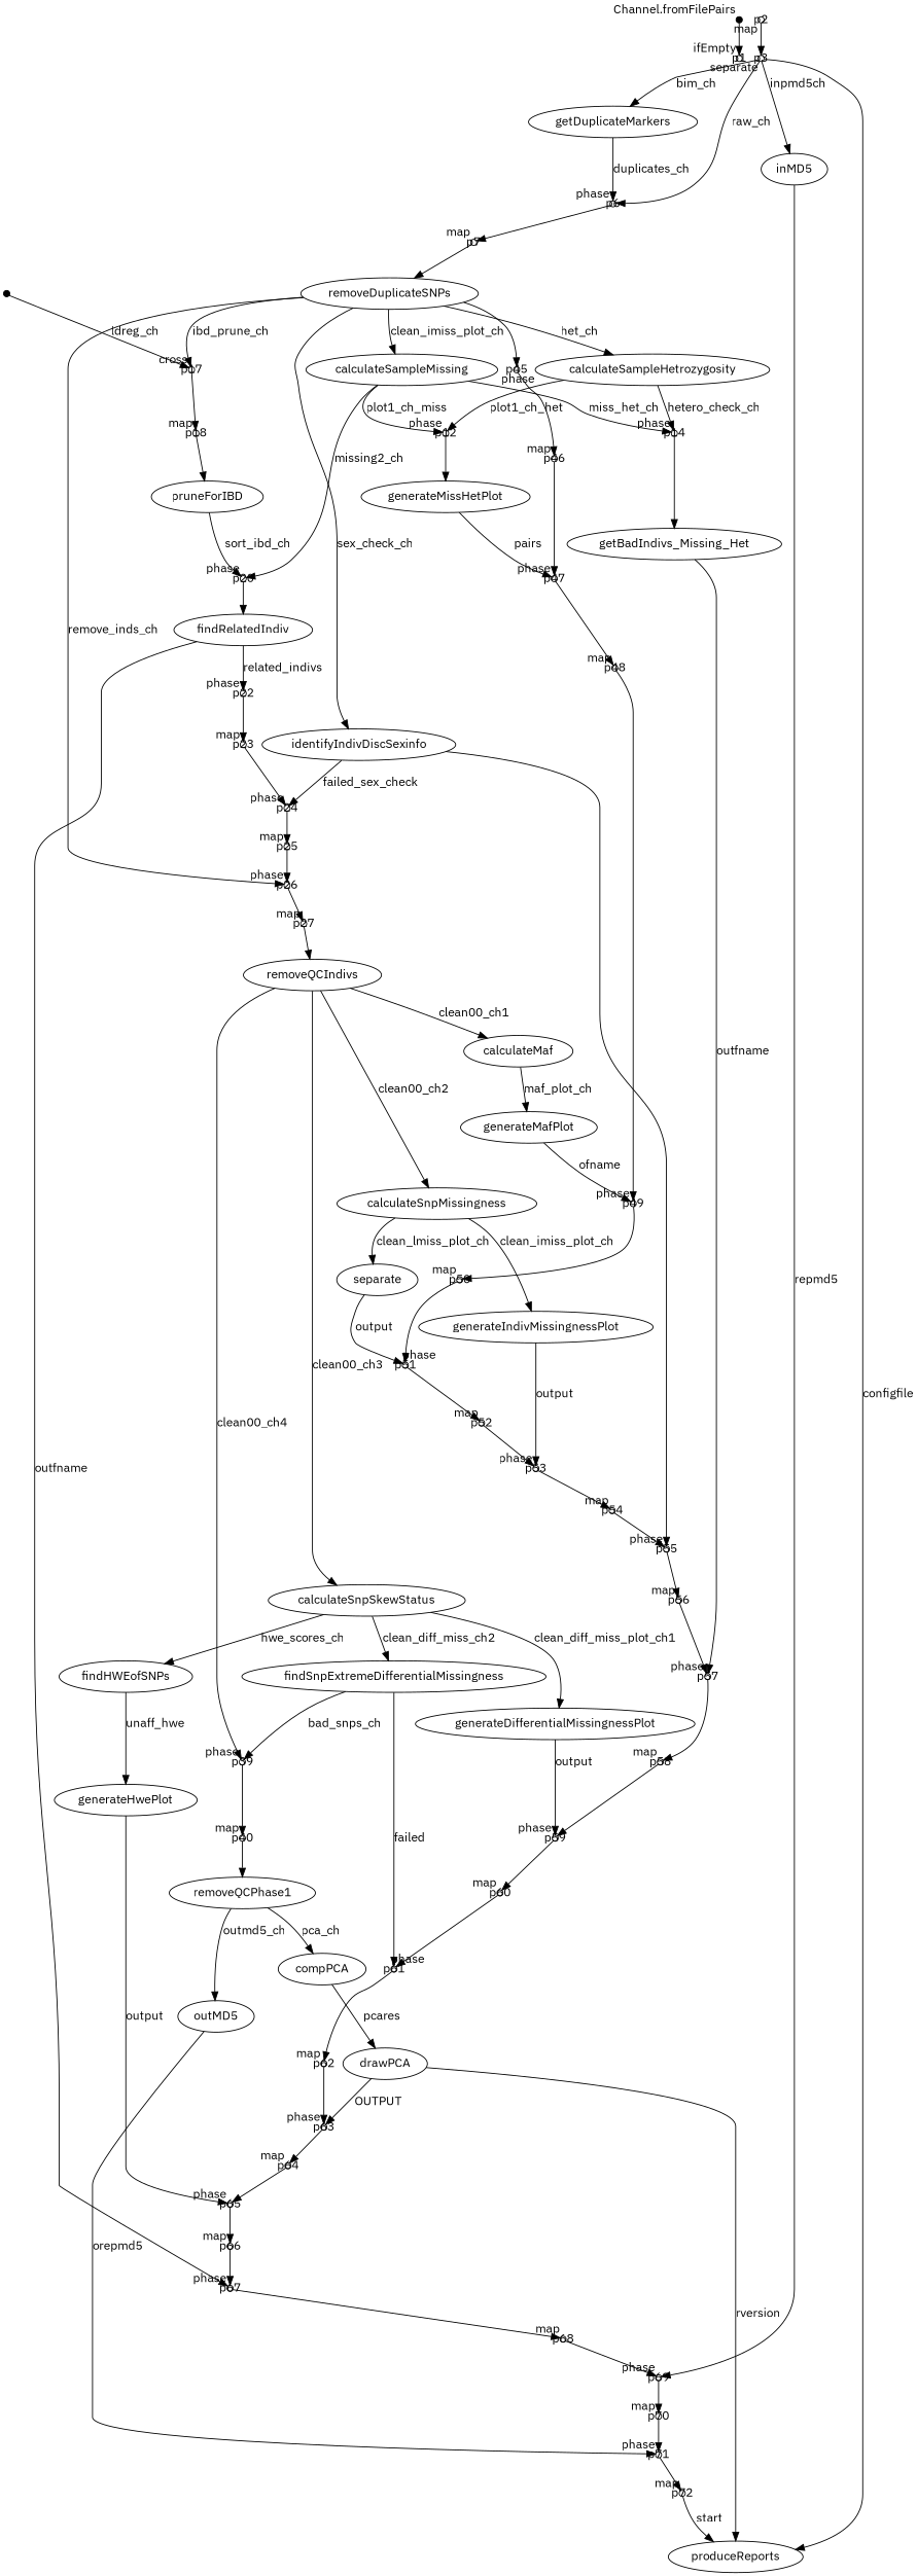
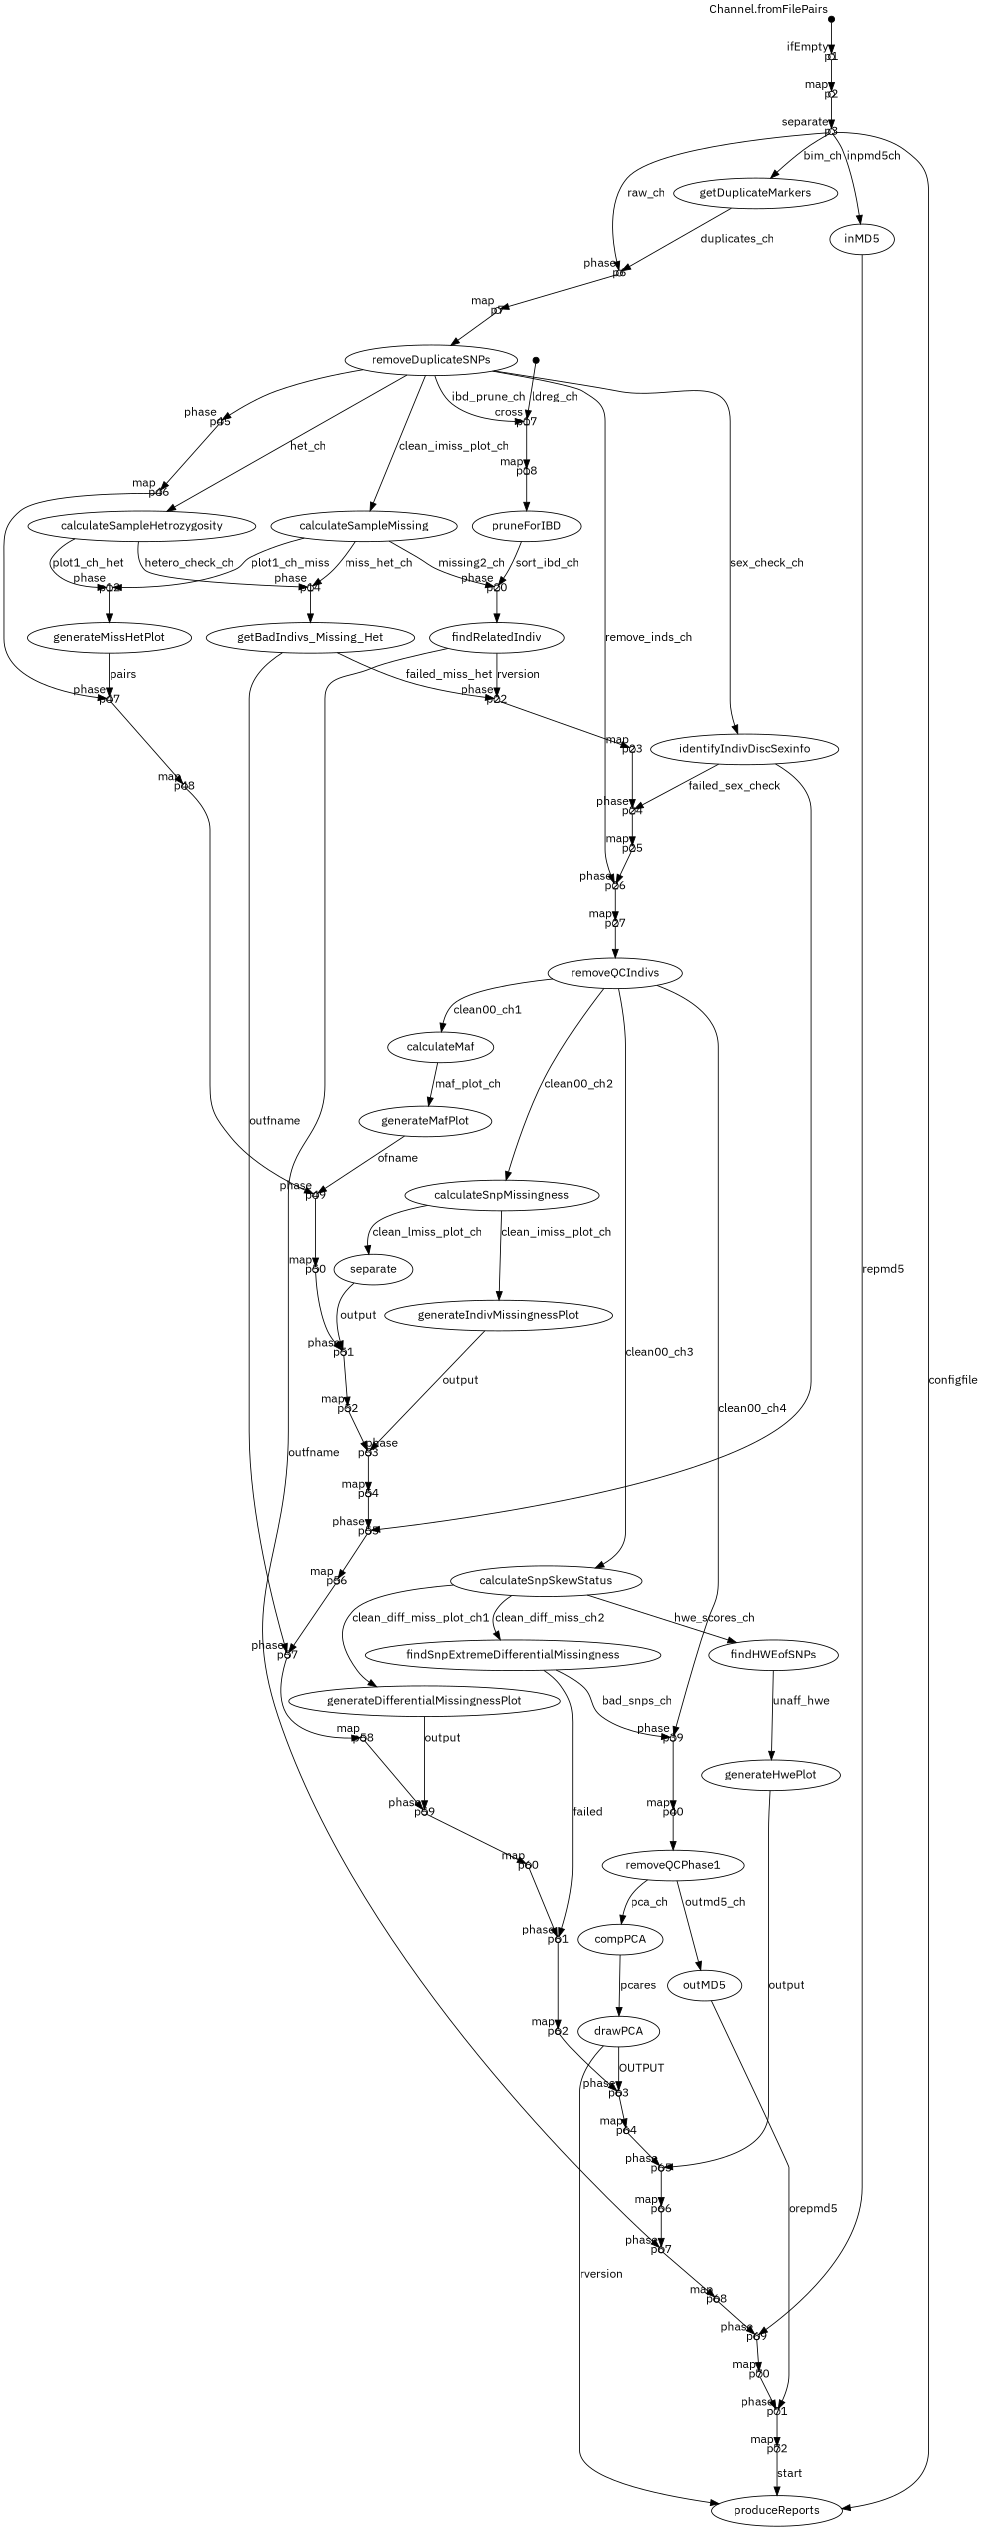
  digraph {
    fontname="IBM Plex Sans"
    node [fixedsize=true fontname="IBM Plex Sans" shape=circle]
    edge [fontname="IBM Plex Sans"]
    p0 [shape=point width=0.1 xlabel="Channel.fromFilePairs"]
    p1 [width=0.1 xlabel=ifEmpty]
    p2 [width=0.1 xlabel=map]
    p3 [width=0.1 xlabel=separate]
    p6 [width=0.1 xlabel=phase]
    n6 [label=getDuplicateMarkers fixedsize="" shape=""]
    n7 [label=inMD5 fixedsize="" shape=""]
    n8 [label=produceReports fixedsize="" shape=""]
    p7 [width=0.1 xlabel=map]
    p69 [width=0.1 xlabel=phase]
    n11 [label=removeDuplicateSNPs fixedsize="" shape=""]
    p70 [width=0.1 xlabel=map]
    p71 [width=0.1 xlabel=phase]
    n14 [label=identifyIndivDiscSexinfo fixedsize="" shape=""]
    n15 [label=calculateSampleMissing fixedsize="" shape=""]
    n16 [label=calculateSampleHetrozygosity fixedsize="" shape=""]
    p17 [width=0.1 xlabel=cross]
    p26 [width=0.1 xlabel=phase]
    p45 [width=0.1 xlabel=phase]
    p24 [width=0.1 xlabel=phase]
    p55 [width=0.1 xlabel=phase]
    p12 [width=0.1 xlabel=phase]
    p20 [width=0.1 xlabel=phase]
    p14 [width=0.1 xlabel=phase]
    p18 [width=0.1 xlabel=map]
    p27 [width=0.1 xlabel=map]
    p46 [width=0.1 xlabel=map]
    p25 [width=0.1 xlabel=map]
    p56 [width=0.1 xlabel=map]
    n30 [label=generateMissHetPlot fixedsize="" shape=""]
    n31 [label=findRelatedIndiv fixedsize="" shape=""]
    n32 [label=getBadIndivs_Missing_Het fixedsize="" shape=""]
    n33 [label=pruneForIBD fixedsize="" shape=""]
    n34 [label=removeQCIndivs fixedsize="" shape=""]
    p47 [width=0.1 xlabel=phase]
    p57 [width=0.1 xlabel=phase]
    p22 [width=0.1 xlabel=phase]
    p67 [width=0.1 xlabel=phase]
    p48 [width=0.1 xlabel=map]
    p49 [width=0.1 xlabel=phase]
    p23 [width=0.1 xlabel=map]
    p58 [width=0.1 xlabel=map]
    p59 [width=0.1 xlabel=phase]
    p16 [shape=point width=0.1]
    p68 [width=0.1 xlabel=map]
    n46 [label=calculateMaf fixedsize="" shape=""]
    n47 [label=calculateSnpMissingness fixedsize="" shape=""]
    n48 [label=calculateSnpSkewStatus fixedsize="" shape=""]
    p39 [width=0.1 xlabel=phase]
    n50 [label=generateMafPlot fixedsize="" shape=""]
    n51 [label=separate fixedsize="" shape=""]
    n52 [label=generateIndivMissingnessPlot fixedsize="" shape=""]
    n53 [label=generateDifferentialMissingnessPlot fixedsize="" shape=""]
    n54 [label=findSnpExtremeDifferentialMissingness fixedsize="" shape=""]
    n55 [label=findHWEofSNPs fixedsize="" shape=""]
    p40 [width=0.1 xlabel=map]
    p51 [width=0.1 xlabel=phase]
    p53 [width=0.1 xlabel=phase]
    p61 [width=0.1 xlabel=phase]
    n60 [label=generateHwePlot fixedsize="" shape=""]
    n61 [label=removeQCPhase1 fixedsize="" shape=""]
    p50 [width=0.1 xlabel=map]
    p52 [width=0.1 xlabel=map]
    p54 [width=0.1 xlabel=map]
    p60 [width=0.1 xlabel=map]
    p62 [width=0.1 xlabel=map]
    p65 [width=0.1 xlabel=phase]
    p63 [width=0.1 xlabel=phase]
    p66 [width=0.1 xlabel=map]
    n70 [label=compPCA fixedsize="" shape=""]
    n71 [label=outMD5 fixedsize="" shape=""]
    n72 [label=drawPCA fixedsize="" shape=""]
    p72 [width=0.1 xlabel=map]
    p64 [width=0.1 xlabel=map]
    p0 -> p1
+   p1 -> p2
    p2 -> p3
    p3 -> p6 [label=raw_ch]
    p3 -> n6 [label=bim_ch]
    p3 -> n7 [label=inpmd5ch]
    p3 -> n8 [label=configfile]
    p6 -> p7
    n6 -> p6 [label=duplicates_ch]
    n7 -> p69 [label=repmd5]
    p7 -> n11
    p69 -> p70
    n11 -> n14 [label=sex_check_ch]
    n11 -> n15 [label=clean_imiss_plot_ch]
    n11 -> n16 [label=het_ch]
    n11 -> p17 [label=ibd_prune_ch]
    n11 -> p26 [label=remove_inds_ch]
    n11 -> p45
    p70 -> p71
    p71 -> p72
    n14 -> p24 [label=failed_sex_check]
    n14 -> p55
    n15 -> p12 [label=plot1_ch_miss]
    n15 -> p20 [label=missing2_ch]
    n15 -> p14 [label=miss_het_ch]
    n16 -> p12 [label=plot1_ch_het]
    n16 -> p14 [label=hetero_check_ch]
    p17 -> p18
    p26 -> p27
    p45 -> p46
    p24 -> p25
    p55 -> p56
    p12 -> n30
    p20 -> n31
    p14 -> n32
    p18 -> n33
    p27 -> n34
    p46 -> p47
    p25 -> p26
    p56 -> p57
    n30 -> p47 [label=pairs]
-   n31 -> p22 [label=related_indivs]
+   n31 -> p22 [label=rversion]
    n31 -> p67 [label=outfname]
    n32 -> p57 [label=outfname]
+   n32 -> p22 [label=failed_miss_het]
    n33 -> p20 [label=sort_ibd_ch]
    n34 -> n46 [label=clean00_ch1]
    n34 -> n47 [label=clean00_ch2]
    n34 -> n48 [label=clean00_ch3]
    n34 -> p39 [label=clean00_ch4]
    p47 -> p48
    p57 -> p58
    p22 -> p23
    p67 -> p68
    p48 -> p49
    p49 -> p50
    p23 -> p24
    p58 -> p59
    p59 -> p60
    p16 -> p17 [label=ldreg_ch]
    p68 -> p69
    n46 -> n50 [label=maf_plot_ch]
    n47 -> n51 [label=clean_lmiss_plot_ch]
    n47 -> n52 [label=clean_imiss_plot_ch]
    n48 -> n53 [label=clean_diff_miss_plot_ch1]
    n48 -> n54 [label=clean_diff_miss_ch2]
    n48 -> n55 [label=hwe_scores_ch]
    p39 -> p40
    n50 -> p49 [label=ofname]
    n51 -> p51 [label=output]
    n52 -> p53 [label=output]
    n53 -> p59 [label=output]
    n54 -> p39 [label=bad_snps_ch]
    n54 -> p61 [label=failed]
    n55 -> n60 [label=unaff_hwe]
    p40 -> n61
    p51 -> p52
    p53 -> p54
    p61 -> p62
    n60 -> p65 [label=output]
    n61 -> n70 [label=pca_ch]
    n61 -> n71 [label=outmd5_ch]
    p50 -> p51
    p52 -> p53
    p54 -> p55
    p60 -> p61
    p62 -> p63
    p65 -> p66
    p63 -> p64
    p66 -> p67
    n70 -> n72 [label=pcares]
    n71 -> p71 [label=orepmd5]
    n72 -> n8 [label=rversion]
    n72 -> p63 [label=OUTPUT]
    p72 -> n8 [label=start]
    p64 -> p65
  }
